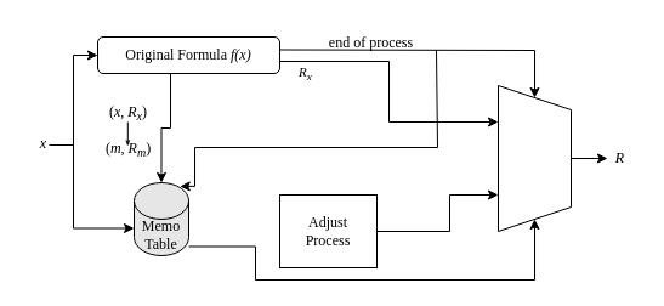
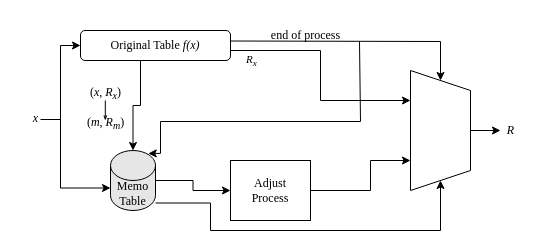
  <mxCell id="0" />
  <mxCell id="1" parent="0" />
+ <mxCell id="2" style="edgeStyle=orthogonalEdgeStyle;rounded=0;orthogonalLoop=1;jettySize=auto;html=1;exitX=1;exitY=0.5;exitDx=0;exitDy=0;exitPerimeter=0;entryX=0;entryY=0.5;entryDx=0;entryDy=0;" edge="1" parent="1" source="4" target="6"><mxGeometry relative="1" as="geometry" /></mxCell>
  <mxCell id="3" style="edgeStyle=orthogonalEdgeStyle;rounded=0;orthogonalLoop=1;jettySize=auto;html=1;exitX=0.839;exitY=0.049;exitDx=0;exitDy=0;exitPerimeter=0;startArrow=classic;startFill=1;endArrow=none;endFill=0;" edge="1" parent="1" source="4"><mxGeometry relative="1" as="geometry"><mxPoint x="359" y="41" as="targetPoint" /><mxPoint x="160.3" y="155.35" as="sourcePoint" /><Array as="points"><mxPoint x="160" y="121" /><mxPoint x="360" y="121" /><mxPoint x="360" y="41" /></Array></mxGeometry></mxCell>
  <mxCell id="4" value="&lt;font face=&quot;Times New Roman&quot;&gt;Memo&lt;br&gt;Table&lt;/font&gt;" style="shape=cylinder3;whiteSpace=wrap;html=1;boundedLbl=1;backgroundOutline=1;size=15;fillColor=#E6E6E6;" vertex="1" parent="1"><mxGeometry x="110" y="150" width="45" height="60" as="geometry" /></mxCell>
  <mxCell id="5" style="edgeStyle=orthogonalEdgeStyle;rounded=0;orthogonalLoop=1;jettySize=auto;html=1;exitX=1;exitY=0.5;exitDx=0;exitDy=0;entryX=0.75;entryY=1;entryDx=0;entryDy=0;" edge="1" parent="1" source="6" target="16"><mxGeometry relative="1" as="geometry"><Array as="points"><mxPoint x="370" y="190" /><mxPoint x="370" y="160" /></Array></mxGeometry></mxCell>
  <mxCell id="6" value="&lt;font face=&quot;Times New Roman&quot;&gt;Adjust&lt;/font&gt;&lt;div&gt;&lt;font face=&quot;Times New Roman&quot;&gt;Process&lt;/font&gt;&lt;/div&gt;" style="whiteSpace=wrap;html=1;rounded=0;" vertex="1" parent="1"><mxGeometry x="230" y="160" width="80" height="60" as="geometry" /></mxCell>
  <mxCell id="7" style="edgeStyle=orthogonalEdgeStyle;rounded=0;orthogonalLoop=1;jettySize=auto;html=1;exitX=1;exitY=0.25;exitDx=0;exitDy=0;entryX=0;entryY=0.5;entryDx=0;entryDy=0;" edge="1" parent="1" target="16"><mxGeometry relative="1" as="geometry"><mxPoint x="230" y="40.5" as="sourcePoint" /><mxPoint x="439.76" y="75.76" as="targetPoint" /></mxGeometry></mxCell>
  <mxCell id="8" style="edgeStyle=orthogonalEdgeStyle;rounded=0;orthogonalLoop=1;jettySize=auto;html=1;exitX=1;exitY=0.5;exitDx=0;exitDy=0;entryX=0.25;entryY=1;entryDx=0;entryDy=0;fontStyle=1" edge="1" parent="1" source="10" target="16"><mxGeometry relative="1" as="geometry"><Array as="points"><mxPoint x="230" y="50" /><mxPoint x="320" y="50" /><mxPoint x="320" y="100" /></Array></mxGeometry></mxCell>
  <mxCell id="9" value="&lt;font face=&quot;Times New Roman&quot;&gt;&lt;i&gt;R&lt;sub&gt;x&lt;/sub&gt;&lt;/i&gt;&lt;/font&gt;" style="edgeLabel;html=1;align=center;verticalAlign=middle;resizable=0;points=[];" vertex="1" connectable="0" parent="8"><mxGeometry x="-0.891" y="-1" relative="1" as="geometry"><mxPoint x="12" y="9" as="offset" /></mxGeometry></mxCell>
- <mxCell id="10" value="&lt;font face=&quot;Times New Roman&quot;&gt;Original Formula &lt;i&gt;f(x)&lt;/i&gt;&lt;/font&gt;" style="rounded=1;whiteSpace=wrap;html=1;" vertex="1" parent="1"><mxGeometry x="80" y="30" width="150" height="30" as="geometry" /></mxCell>
+ <mxCell id="10" value="&lt;font face=&quot;Times New Roman&quot;&gt;Original Table &lt;i&gt;f(x)&lt;/i&gt;&lt;/font&gt;" style="rounded=1;whiteSpace=wrap;html=1;" vertex="1" parent="1"><mxGeometry x="80" y="30" width="150" height="30" as="geometry" /></mxCell>
  <mxCell id="11" style="edgeStyle=orthogonalEdgeStyle;rounded=0;orthogonalLoop=1;jettySize=auto;html=1;exitX=0.5;exitY=0;exitDx=0;exitDy=0;exitPerimeter=0;entryX=0.4;entryY=1;entryDx=0;entryDy=0;entryPerimeter=0;startArrow=classic;startFill=1;endArrow=none;endFill=0;" edge="1" parent="1" source="4" target="10"><mxGeometry relative="1" as="geometry" /></mxCell>
  <mxCell id="12" style="edgeStyle=orthogonalEdgeStyle;rounded=0;orthogonalLoop=1;jettySize=auto;html=1;exitX=1;exitY=0;exitDx=0;exitDy=52.5;exitPerimeter=0;entryX=1;entryY=0.5;entryDx=0;entryDy=0;" edge="1" parent="1" source="4" target="16"><mxGeometry relative="1" as="geometry"><mxPoint x="440" y="190" as="targetPoint" /><Array as="points"><mxPoint x="210" y="203" /><mxPoint x="210" y="230" /><mxPoint x="440" y="230" /></Array></mxGeometry></mxCell>
  <mxCell id="13" style="edgeStyle=orthogonalEdgeStyle;rounded=0;orthogonalLoop=1;jettySize=auto;html=1;exitX=0;exitY=0.5;exitDx=0;exitDy=0;entryX=0;entryY=0.625;entryDx=0;entryDy=0;entryPerimeter=0;startArrow=classic;startFill=1;" edge="1" parent="1" source="10" target="4"><mxGeometry relative="1" as="geometry" /></mxCell>
  <mxCell id="14" value="" style="endArrow=none;html=1;rounded=0;endFill=0;" edge="1" parent="1"><mxGeometry width="50" height="50" relative="1" as="geometry"><mxPoint x="40" y="119" as="sourcePoint" /><mxPoint x="60" y="119" as="targetPoint" /></mxGeometry></mxCell>
  <mxCell id="15" style="edgeStyle=orthogonalEdgeStyle;rounded=0;orthogonalLoop=1;jettySize=auto;html=1;exitX=0.5;exitY=0;exitDx=0;exitDy=0;" edge="1" parent="1" source="16"><mxGeometry relative="1" as="geometry"><mxPoint x="500" y="130" as="targetPoint" /></mxGeometry></mxCell>
  <mxCell id="16" value="" style="shape=trapezoid;perimeter=trapezoidPerimeter;whiteSpace=wrap;html=1;fixedSize=1;rotation=90;" vertex="1" parent="1"><mxGeometry x="380" y="100" width="120" height="60" as="geometry" /></mxCell>
  <mxCell id="17" value="&lt;i&gt;&lt;font face=&quot;Times New Roman&quot;&gt;x&lt;/font&gt;&lt;/i&gt;" style="text;html=1;align=center;verticalAlign=middle;resizable=0;points=[];autosize=1;strokeColor=none;fillColor=none;" vertex="1" parent="1"><mxGeometry x="20" y="103" width="30" height="30" as="geometry" /></mxCell>
  <mxCell id="18" value="&lt;font face=&quot;Times New Roman&quot;&gt;end of process&lt;/font&gt;" style="text;html=1;align=center;verticalAlign=middle;resizable=0;points=[];autosize=1;strokeColor=none;fillColor=none;" vertex="1" parent="1"><mxGeometry x="260" y="20" width="90" height="30" as="geometry" /></mxCell>
  <mxCell id="19" value="&lt;font face=&quot;Times New Roman&quot;&gt;(&lt;i style=&quot;&quot;&gt;x&lt;/i&gt;, &lt;i style=&quot;&quot;&gt;R&lt;/i&gt;&lt;sub style=&quot;font-style: italic; vertical-align: sub;&quot;&gt;x&lt;/sub&gt;)&lt;/font&gt;" style="text;html=1;align=center;verticalAlign=middle;resizable=0;points=[];autosize=1;strokeColor=none;fillColor=none;" vertex="1" parent="1"><mxGeometry x="80" y="78" width="50" height="30" as="geometry" /></mxCell>
  <mxCell id="20" value="&lt;font face=&quot;Times New Roman&quot;&gt;(&lt;i&gt;m&lt;/i&gt;, &lt;i&gt;R&lt;sub&gt;m&lt;/sub&gt;&lt;/i&gt;)&lt;/font&gt;" style="text;html=1;align=center;verticalAlign=middle;resizable=0;points=[];autosize=1;strokeColor=none;fillColor=none;" vertex="1" parent="1"><mxGeometry x="75" y="108" width="60" height="30" as="geometry" /></mxCell>
  <mxCell id="21" value="" style="endArrow=openThin;html=1;rounded=0;endFill=0;endSize=3;" edge="1" parent="1"><mxGeometry width="50" height="50" relative="1" as="geometry"><mxPoint x="104.8" y="100" as="sourcePoint" /><mxPoint x="104.8" y="120" as="targetPoint" /></mxGeometry></mxCell>
  <mxCell id="22" value="&lt;i&gt;&lt;font face=&quot;Times New Roman&quot;&gt;R&lt;/font&gt;&lt;/i&gt;" style="text;html=1;align=center;verticalAlign=middle;resizable=0;points=[];autosize=1;strokeColor=none;fillColor=none;" vertex="1" parent="1"><mxGeometry x="495" y="115" width="30" height="30" as="geometry" /></mxCell>
